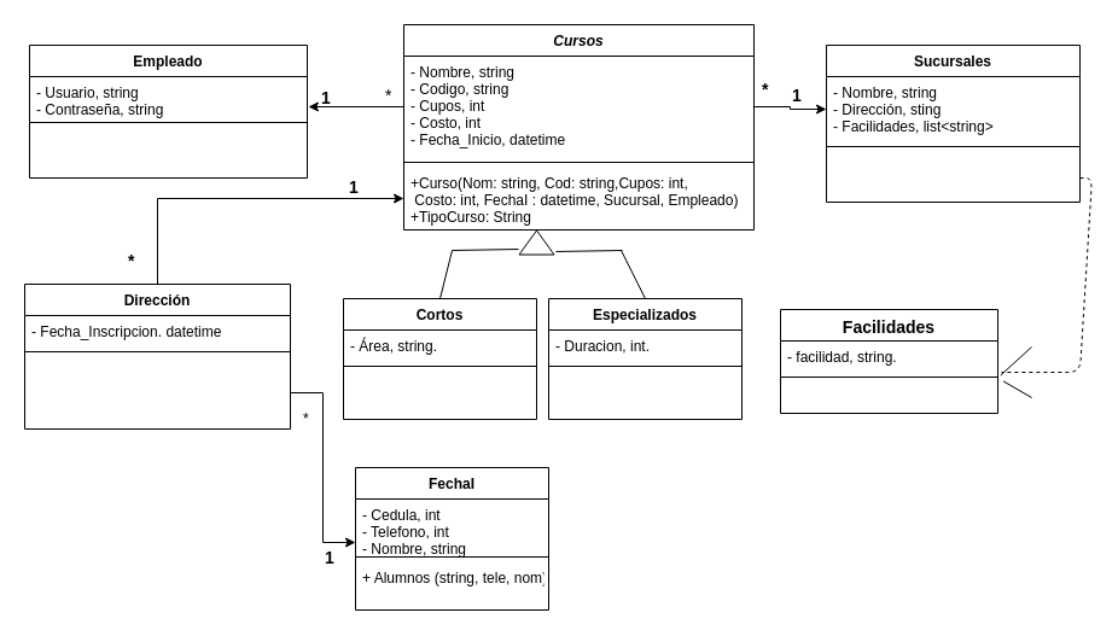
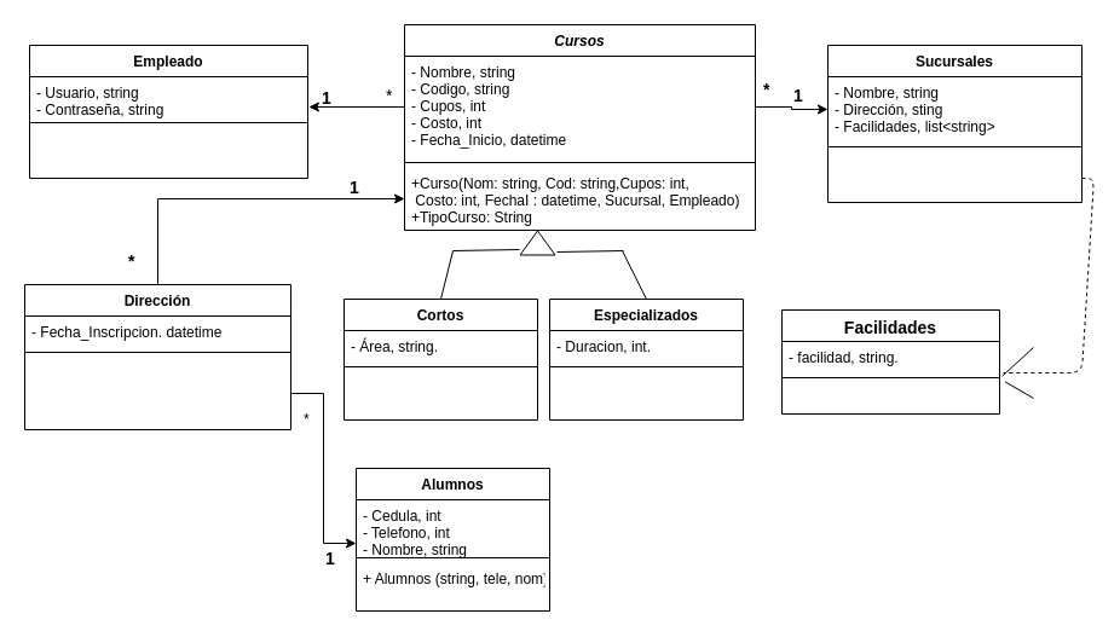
  <mxCell id="0" />
  <mxCell id="1" parent="0" />
- <mxCell id="2" value="FechaI" style="swimlane;fontStyle=1;align=center;verticalAlign=top;childLayout=stackLayout;horizontal=1;startSize=26;horizontalStack=0;resizeParent=1;resizeParentMax=0;resizeLast=0;collapsible=1;marginBottom=0;" parent="1" vertex="1"><mxGeometry x="294" y="387" width="160" height="118" as="geometry"><mxRectangle x="80" y="37" width="80" height="26" as="alternateBounds" /></mxGeometry></mxCell>
+ <mxCell id="2" value="Alumnos" style="swimlane;fontStyle=1;align=center;verticalAlign=top;childLayout=stackLayout;horizontal=1;startSize=26;horizontalStack=0;resizeParent=1;resizeParentMax=0;resizeLast=0;collapsible=1;marginBottom=0;" parent="1" vertex="1"><mxGeometry x="294" y="387" width="160" height="118" as="geometry"><mxRectangle x="80" y="37" width="80" height="26" as="alternateBounds" /></mxGeometry></mxCell>
  <mxCell id="3" value="- Cedula, int&#10;- Telefono, int&#10;- Nombre, string" style="text;strokeColor=none;fillColor=none;align=left;verticalAlign=top;spacingLeft=4;spacingRight=4;overflow=hidden;rotatable=0;points=[[0,0.5],[1,0.5]];portConstraint=eastwest;" parent="2" vertex="1"><mxGeometry y="26" width="160" height="44" as="geometry" /></mxCell>
  <mxCell id="4" value="" style="line;strokeWidth=1;fillColor=none;align=left;verticalAlign=middle;spacingTop=-1;spacingLeft=3;spacingRight=3;rotatable=0;labelPosition=right;points=[];portConstraint=eastwest;" parent="2" vertex="1"><mxGeometry y="70" width="160" height="8" as="geometry" /></mxCell>
  <mxCell id="5" value="+ Alumnos (string, tele, nom)" style="text;strokeColor=none;fillColor=none;align=left;verticalAlign=top;spacingLeft=4;spacingRight=4;overflow=hidden;rotatable=0;points=[[0,0.5],[1,0.5]];portConstraint=eastwest;" parent="2" vertex="1"><mxGeometry y="78" width="160" height="40" as="geometry" /></mxCell>
  <mxCell id="6" value="Cursos&#10;" style="swimlane;fontStyle=3;align=center;verticalAlign=top;childLayout=stackLayout;horizontal=1;startSize=26;horizontalStack=0;resizeParent=1;resizeParentMax=0;resizeLast=0;collapsible=1;marginBottom=0;" parent="1" vertex="1"><mxGeometry x="334" y="20" width="290" height="170" as="geometry" /></mxCell>
  <mxCell id="7" value="- Nombre, string&#10;- Codigo, string&#10;- Cupos, int&#10;- Costo, int&#10;- Fecha_Inicio, datetime&#10;" style="text;strokeColor=none;fillColor=none;align=left;verticalAlign=top;spacingLeft=4;spacingRight=4;overflow=hidden;rotatable=0;points=[[0,0.5],[1,0.5]];portConstraint=eastwest;" parent="6" vertex="1"><mxGeometry y="26" width="290" height="84" as="geometry" /></mxCell>
  <mxCell id="8" value="" style="line;strokeWidth=1;fillColor=none;align=left;verticalAlign=middle;spacingTop=-1;spacingLeft=3;spacingRight=3;rotatable=0;labelPosition=right;points=[];portConstraint=eastwest;" parent="6" vertex="1"><mxGeometry y="110" width="290" height="8" as="geometry" /></mxCell>
  <mxCell id="9" value="+Curso(Nom: string, Cod: string,Cupos: int, &#10; Costo: int, FechaI : datetime, Sucursal, Empleado)&#10;+TipoCurso: String&#10;&#10;" style="text;strokeColor=none;fillColor=none;align=left;verticalAlign=top;spacingLeft=4;spacingRight=4;overflow=hidden;rotatable=0;points=[[0,0.5],[1,0.5]];portConstraint=eastwest;" parent="6" vertex="1"><mxGeometry y="118" width="290" height="52" as="geometry" /></mxCell>
  <mxCell id="10" value="Cortos&#10;" style="swimlane;fontStyle=1;align=center;verticalAlign=top;childLayout=stackLayout;horizontal=1;startSize=26;horizontalStack=0;resizeParent=1;resizeParentMax=0;resizeLast=0;collapsible=1;marginBottom=0;" parent="1" vertex="1"><mxGeometry x="284" y="247" width="160" height="100" as="geometry" /></mxCell>
  <mxCell id="11" value="- Área, string." style="text;strokeColor=none;fillColor=none;align=left;verticalAlign=top;spacingLeft=4;spacingRight=4;overflow=hidden;rotatable=0;points=[[0,0.5],[1,0.5]];portConstraint=eastwest;" parent="10" vertex="1"><mxGeometry y="26" width="160" height="26" as="geometry" /></mxCell>
  <mxCell id="12" value="" style="line;strokeWidth=1;fillColor=none;align=left;verticalAlign=middle;spacingTop=-1;spacingLeft=3;spacingRight=3;rotatable=0;labelPosition=right;points=[];portConstraint=eastwest;" parent="10" vertex="1"><mxGeometry y="52" width="160" height="8" as="geometry" /></mxCell>
  <mxCell id="13" value="&#10;&#10;" style="text;strokeColor=none;fillColor=none;align=left;verticalAlign=top;spacingLeft=4;spacingRight=4;overflow=hidden;rotatable=0;points=[[0,0.5],[1,0.5]];portConstraint=eastwest;" parent="10" vertex="1"><mxGeometry y="60" width="160" height="40" as="geometry" /></mxCell>
  <mxCell id="14" value="Especializados" style="swimlane;fontStyle=1;align=center;verticalAlign=top;childLayout=stackLayout;horizontal=1;startSize=26;horizontalStack=0;resizeParent=1;resizeParentMax=0;resizeLast=0;collapsible=1;marginBottom=0;" parent="1" vertex="1"><mxGeometry x="454" y="247" width="160" height="100" as="geometry" /></mxCell>
  <mxCell id="15" value="- Duracion, int." style="text;strokeColor=none;fillColor=none;align=left;verticalAlign=top;spacingLeft=4;spacingRight=4;overflow=hidden;rotatable=0;points=[[0,0.5],[1,0.5]];portConstraint=eastwest;" parent="14" vertex="1"><mxGeometry y="26" width="160" height="26" as="geometry" /></mxCell>
  <mxCell id="16" value="" style="line;strokeWidth=1;fillColor=none;align=left;verticalAlign=middle;spacingTop=-1;spacingLeft=3;spacingRight=3;rotatable=0;labelPosition=right;points=[];portConstraint=eastwest;" parent="14" vertex="1"><mxGeometry y="52" width="160" height="8" as="geometry" /></mxCell>
  <mxCell id="17" value="&#10;&#10;&#10;" style="text;strokeColor=none;fillColor=none;align=left;verticalAlign=top;spacingLeft=4;spacingRight=4;overflow=hidden;rotatable=0;points=[[0,0.5],[1,0.5]];portConstraint=eastwest;" parent="14" vertex="1"><mxGeometry y="60" width="160" height="40" as="geometry" /></mxCell>
  <mxCell id="18" value="Empleado" style="swimlane;fontStyle=1;align=center;verticalAlign=top;childLayout=stackLayout;horizontal=1;startSize=26;horizontalStack=0;resizeParent=1;resizeParentMax=0;resizeLast=0;collapsible=1;marginBottom=0;" parent="1" vertex="1"><mxGeometry x="24" y="37" width="230" height="110" as="geometry" /></mxCell>
  <mxCell id="19" value="- Usuario, string&#10;- Contraseña, string" style="text;strokeColor=none;fillColor=none;align=left;verticalAlign=top;spacingLeft=4;spacingRight=4;overflow=hidden;rotatable=0;points=[[0,0.5],[1,0.5]];portConstraint=eastwest;" parent="18" vertex="1"><mxGeometry y="26" width="230" height="34" as="geometry" /></mxCell>
  <mxCell id="20" value="" style="line;strokeWidth=1;fillColor=none;align=left;verticalAlign=middle;spacingTop=-1;spacingLeft=3;spacingRight=3;rotatable=0;labelPosition=right;points=[];portConstraint=eastwest;" parent="18" vertex="1"><mxGeometry y="60" width="230" height="8" as="geometry" /></mxCell>
  <mxCell id="21" value="&#10;&#10;&#10;" style="text;strokeColor=none;fillColor=none;align=left;verticalAlign=top;spacingLeft=4;spacingRight=4;overflow=hidden;rotatable=0;points=[[0,0.5],[1,0.5]];portConstraint=eastwest;" parent="18" vertex="1"><mxGeometry y="68" width="230" height="42" as="geometry" /></mxCell>
  <mxCell id="22" value="Sucursales" style="swimlane;fontStyle=1;align=center;verticalAlign=top;childLayout=stackLayout;horizontal=1;startSize=26;horizontalStack=0;resizeParent=1;resizeParentMax=0;resizeLast=0;collapsible=1;marginBottom=0;" parent="1" vertex="1"><mxGeometry x="684" y="37" width="210" height="130" as="geometry" /></mxCell>
  <mxCell id="23" value="- Nombre, string&#10;- Dirección, sting&#10;- Facilidades, list&lt;string&gt;" style="text;strokeColor=none;fillColor=none;align=left;verticalAlign=top;spacingLeft=4;spacingRight=4;overflow=hidden;rotatable=0;points=[[0,0.5],[1,0.5]];portConstraint=eastwest;" parent="22" vertex="1"><mxGeometry y="26" width="210" height="54" as="geometry" /></mxCell>
  <mxCell id="24" value="" style="line;strokeWidth=1;fillColor=none;align=left;verticalAlign=middle;spacingTop=-1;spacingLeft=3;spacingRight=3;rotatable=0;labelPosition=right;points=[];portConstraint=eastwest;" parent="22" vertex="1"><mxGeometry y="80" width="210" height="8" as="geometry" /></mxCell>
  <mxCell id="25" value="&#10;&#10;" style="text;strokeColor=none;fillColor=none;align=left;verticalAlign=top;spacingLeft=4;spacingRight=4;overflow=hidden;rotatable=0;points=[[0,0.5],[1,0.5]];portConstraint=eastwest;" parent="22" vertex="1"><mxGeometry y="88" width="210" height="42" as="geometry" /></mxCell>
  <mxCell id="26" style="edgeStyle=orthogonalEdgeStyle;rounded=0;orthogonalLoop=1;jettySize=auto;html=1;entryX=0;entryY=0.5;entryDx=0;entryDy=0;" parent="1" source="27" target="9" edge="1"><mxGeometry relative="1" as="geometry" /></mxCell>
  <mxCell id="27" value="Dirección" style="swimlane;fontStyle=1;align=center;verticalAlign=top;childLayout=stackLayout;horizontal=1;startSize=26;horizontalStack=0;resizeParent=1;resizeParentMax=0;resizeLast=0;collapsible=1;marginBottom=0;" parent="1" vertex="1"><mxGeometry x="20" y="235" width="220" height="120" as="geometry" /></mxCell>
  <mxCell id="28" value="- Fecha_Inscripcion. datetime" style="text;strokeColor=none;fillColor=none;align=left;verticalAlign=top;spacingLeft=4;spacingRight=4;overflow=hidden;rotatable=0;points=[[0,0.5],[1,0.5]];portConstraint=eastwest;" parent="27" vertex="1"><mxGeometry y="26" width="220" height="26" as="geometry" /></mxCell>
  <mxCell id="29" value="" style="line;strokeWidth=1;fillColor=none;align=left;verticalAlign=middle;spacingTop=-1;spacingLeft=3;spacingRight=3;rotatable=0;labelPosition=right;points=[];portConstraint=eastwest;" parent="27" vertex="1"><mxGeometry y="52" width="220" height="8" as="geometry" /></mxCell>
  <mxCell id="30" value="&#10;&#10;" style="text;strokeColor=none;fillColor=none;align=left;verticalAlign=top;spacingLeft=4;spacingRight=4;overflow=hidden;rotatable=0;points=[[0,0.5],[1,0.5]];portConstraint=eastwest;" parent="27" vertex="1"><mxGeometry y="60" width="220" height="60" as="geometry" /></mxCell>
  <mxCell id="31" style="edgeStyle=orthogonalEdgeStyle;rounded=0;orthogonalLoop=1;jettySize=auto;html=1;exitX=0;exitY=0.5;exitDx=0;exitDy=0;entryX=1.004;entryY=0.735;entryDx=0;entryDy=0;entryPerimeter=0;" parent="1" source="7" target="19" edge="1"><mxGeometry relative="1" as="geometry" /></mxCell>
  <mxCell id="32" value="&lt;b style=&quot;font-size: 14px;&quot;&gt;&lt;font style=&quot;font-size: 14px&quot;&gt;1&lt;/font&gt;&lt;/b&gt;" style="text;html=1;resizable=0;points=[];autosize=1;align=left;verticalAlign=top;spacingTop=-4;fontSize=14;" parent="1" vertex="1"><mxGeometry x="264" y="70" width="20" height="20" as="geometry" /></mxCell>
  <mxCell id="33" style="edgeStyle=orthogonalEdgeStyle;rounded=0;orthogonalLoop=1;jettySize=auto;html=1;entryX=0;entryY=0.5;entryDx=0;entryDy=0;" parent="1" source="7" target="23" edge="1"><mxGeometry relative="1" as="geometry" /></mxCell>
  <mxCell id="34" value="&lt;font style=&quot;font-size: 14px&quot;&gt;*&lt;/font&gt;" style="text;html=1;resizable=0;points=[];autosize=1;align=left;verticalAlign=top;spacingTop=-4;fontSize=14;" parent="1" vertex="1"><mxGeometry x="317" y="68" width="20" height="20" as="geometry" /></mxCell>
  <mxCell id="35" value="&lt;b style=&quot;font-size: 14px;&quot;&gt;&lt;font style=&quot;font-size: 14px&quot;&gt;*&lt;/font&gt;&lt;/b&gt;" style="text;html=1;resizable=0;points=[];autosize=1;align=left;verticalAlign=top;spacingTop=-4;fontSize=14;" parent="1" vertex="1"><mxGeometry x="629" y="63" width="20" height="20" as="geometry" /></mxCell>
  <mxCell id="36" value="&lt;b style=&quot;font-size: 14px;&quot;&gt;1&lt;/b&gt;" style="text;html=1;resizable=0;points=[];autosize=1;align=left;verticalAlign=top;spacingTop=-4;fontSize=14;" parent="1" vertex="1"><mxGeometry x="654" y="68" width="20" height="20" as="geometry" /></mxCell>
  <mxCell id="37" value="" style="triangle;whiteSpace=wrap;html=1;rotation=-90;" parent="1" vertex="1"><mxGeometry x="434" y="186" width="20" height="29" as="geometry" /></mxCell>
  <mxCell id="38" value="" style="endArrow=none;html=1;entryX=0.225;entryY=-0.017;entryDx=0;entryDy=0;entryPerimeter=0;" parent="1" target="37" edge="1"><mxGeometry width="50" height="50" relative="1" as="geometry"><mxPoint x="374" y="207" as="sourcePoint" /><mxPoint x="424" y="197" as="targetPoint" /></mxGeometry></mxCell>
  <mxCell id="39" value="" style="endArrow=none;html=1;entryX=0.225;entryY=-0.017;entryDx=0;entryDy=0;entryPerimeter=0;" parent="1" edge="1"><mxGeometry width="50" height="50" relative="1" as="geometry"><mxPoint x="460" y="208" as="sourcePoint" /><mxPoint x="515.007" y="207" as="targetPoint" /></mxGeometry></mxCell>
  <mxCell id="40" value="" style="endArrow=none;html=1;exitX=0.5;exitY=0;exitDx=0;exitDy=0;" parent="1" source="10" edge="1"><mxGeometry width="50" height="50" relative="1" as="geometry"><mxPoint x="324" y="236" as="sourcePoint" /><mxPoint x="374" y="207" as="targetPoint" /></mxGeometry></mxCell>
  <mxCell id="41" value="" style="endArrow=none;html=1;exitX=0.5;exitY=0;exitDx=0;exitDy=0;" parent="1" source="14" edge="1"><mxGeometry width="50" height="50" relative="1" as="geometry"><mxPoint x="504" y="247" as="sourcePoint" /><mxPoint x="514" y="207" as="targetPoint" /></mxGeometry></mxCell>
  <mxCell id="42" style="edgeStyle=orthogonalEdgeStyle;rounded=0;orthogonalLoop=1;jettySize=auto;html=1;entryX=0;entryY=0.818;entryDx=0;entryDy=0;entryPerimeter=0;" parent="1" source="30" target="3" edge="1"><mxGeometry relative="1" as="geometry" /></mxCell>
  <mxCell id="43" value="&lt;b style=&quot;font-size: 14px;&quot;&gt;&lt;font style=&quot;font-size: 14px&quot;&gt;*&lt;/font&gt;&lt;/b&gt;" style="text;html=1;resizable=0;points=[];autosize=1;align=left;verticalAlign=top;spacingTop=-4;fontSize=14;" parent="1" vertex="1"><mxGeometry x="104" y="205" width="20" height="20" as="geometry" /></mxCell>
  <mxCell id="44" value="&lt;b style=&quot;font-size: 14px;&quot;&gt;&lt;font style=&quot;font-size: 14px&quot;&gt;1&lt;/font&gt;&lt;/b&gt;" style="text;html=1;resizable=0;points=[];autosize=1;align=left;verticalAlign=top;spacingTop=-4;fontSize=14;" parent="1" vertex="1"><mxGeometry x="287" y="144" width="20" height="20" as="geometry" /></mxCell>
  <mxCell id="45" value="*" style="text;html=1;" parent="1" vertex="1"><mxGeometry x="249" y="333" width="30" height="30" as="geometry" /></mxCell>
  <mxCell id="46" value="&lt;b&gt;&lt;font style=&quot;font-size: 14px&quot;&gt;1&lt;/font&gt;&lt;/b&gt;" style="text;html=1;resizable=0;points=[];autosize=1;align=left;verticalAlign=top;spacingTop=-4;" parent="1" vertex="1"><mxGeometry x="267" y="451" width="20" height="20" as="geometry" /></mxCell>
  <mxCell id="47" value="Facilidades&#10;" style="swimlane;fontStyle=1;align=center;verticalAlign=top;childLayout=stackLayout;horizontal=1;startSize=26;horizontalStack=0;resizeParent=1;resizeParentMax=0;resizeLast=0;collapsible=1;marginBottom=0;fontSize=14;" parent="1" vertex="1"><mxGeometry x="646" y="256" width="180" height="86" as="geometry" /></mxCell>
  <mxCell id="48" value="- facilidad, string." style="text;strokeColor=none;fillColor=none;align=left;verticalAlign=top;spacingLeft=4;spacingRight=4;overflow=hidden;rotatable=0;points=[[0,0.5],[1,0.5]];portConstraint=eastwest;" parent="47" vertex="1"><mxGeometry y="26" width="180" height="26" as="geometry" /></mxCell>
  <mxCell id="49" value="" style="line;strokeWidth=1;fillColor=none;align=left;verticalAlign=middle;spacingTop=-1;spacingLeft=3;spacingRight=3;rotatable=0;labelPosition=right;points=[];portConstraint=eastwest;" parent="47" vertex="1"><mxGeometry y="52" width="180" height="8" as="geometry" /></mxCell>
  <mxCell id="50" value="&#10;&#10;&#10;" style="text;strokeColor=none;fillColor=none;align=left;verticalAlign=top;spacingLeft=4;spacingRight=4;overflow=hidden;rotatable=0;points=[[0,0.5],[1,0.5]];portConstraint=eastwest;" parent="47" vertex="1"><mxGeometry y="60" width="180" height="26" as="geometry" /></mxCell>
  <mxCell id="51" value="" style="endArrow=none;dashed=1;html=1;fontSize=14;entryX=1.017;entryY=1;entryDx=0;entryDy=0;entryPerimeter=0;" parent="1" target="48" edge="1"><mxGeometry width="50" height="50" relative="1" as="geometry"><mxPoint x="894" y="147" as="sourcePoint" /><mxPoint x="854" y="247" as="targetPoint" /><Array as="points"><mxPoint x="904" y="147" /><mxPoint x="894" y="308" /></Array></mxGeometry></mxCell>
  <mxCell id="52" value="" style="endArrow=none;html=1;fontSize=14;exitX=1.012;exitY=1.102;exitDx=0;exitDy=0;exitPerimeter=0;" parent="1" source="48" edge="1"><mxGeometry width="50" height="50" relative="1" as="geometry"><mxPoint x="834" y="307" as="sourcePoint" /><mxPoint x="854" y="287" as="targetPoint" /></mxGeometry></mxCell>
  <mxCell id="53" value="" style="endArrow=none;html=1;fontSize=14;exitX=1.025;exitY=-0.025;exitDx=0;exitDy=0;exitPerimeter=0;" parent="1" source="50" edge="1"><mxGeometry width="50" height="50" relative="1" as="geometry"><mxPoint x="884" y="377" as="sourcePoint" /><mxPoint x="854" y="329" as="targetPoint" /></mxGeometry></mxCell>
